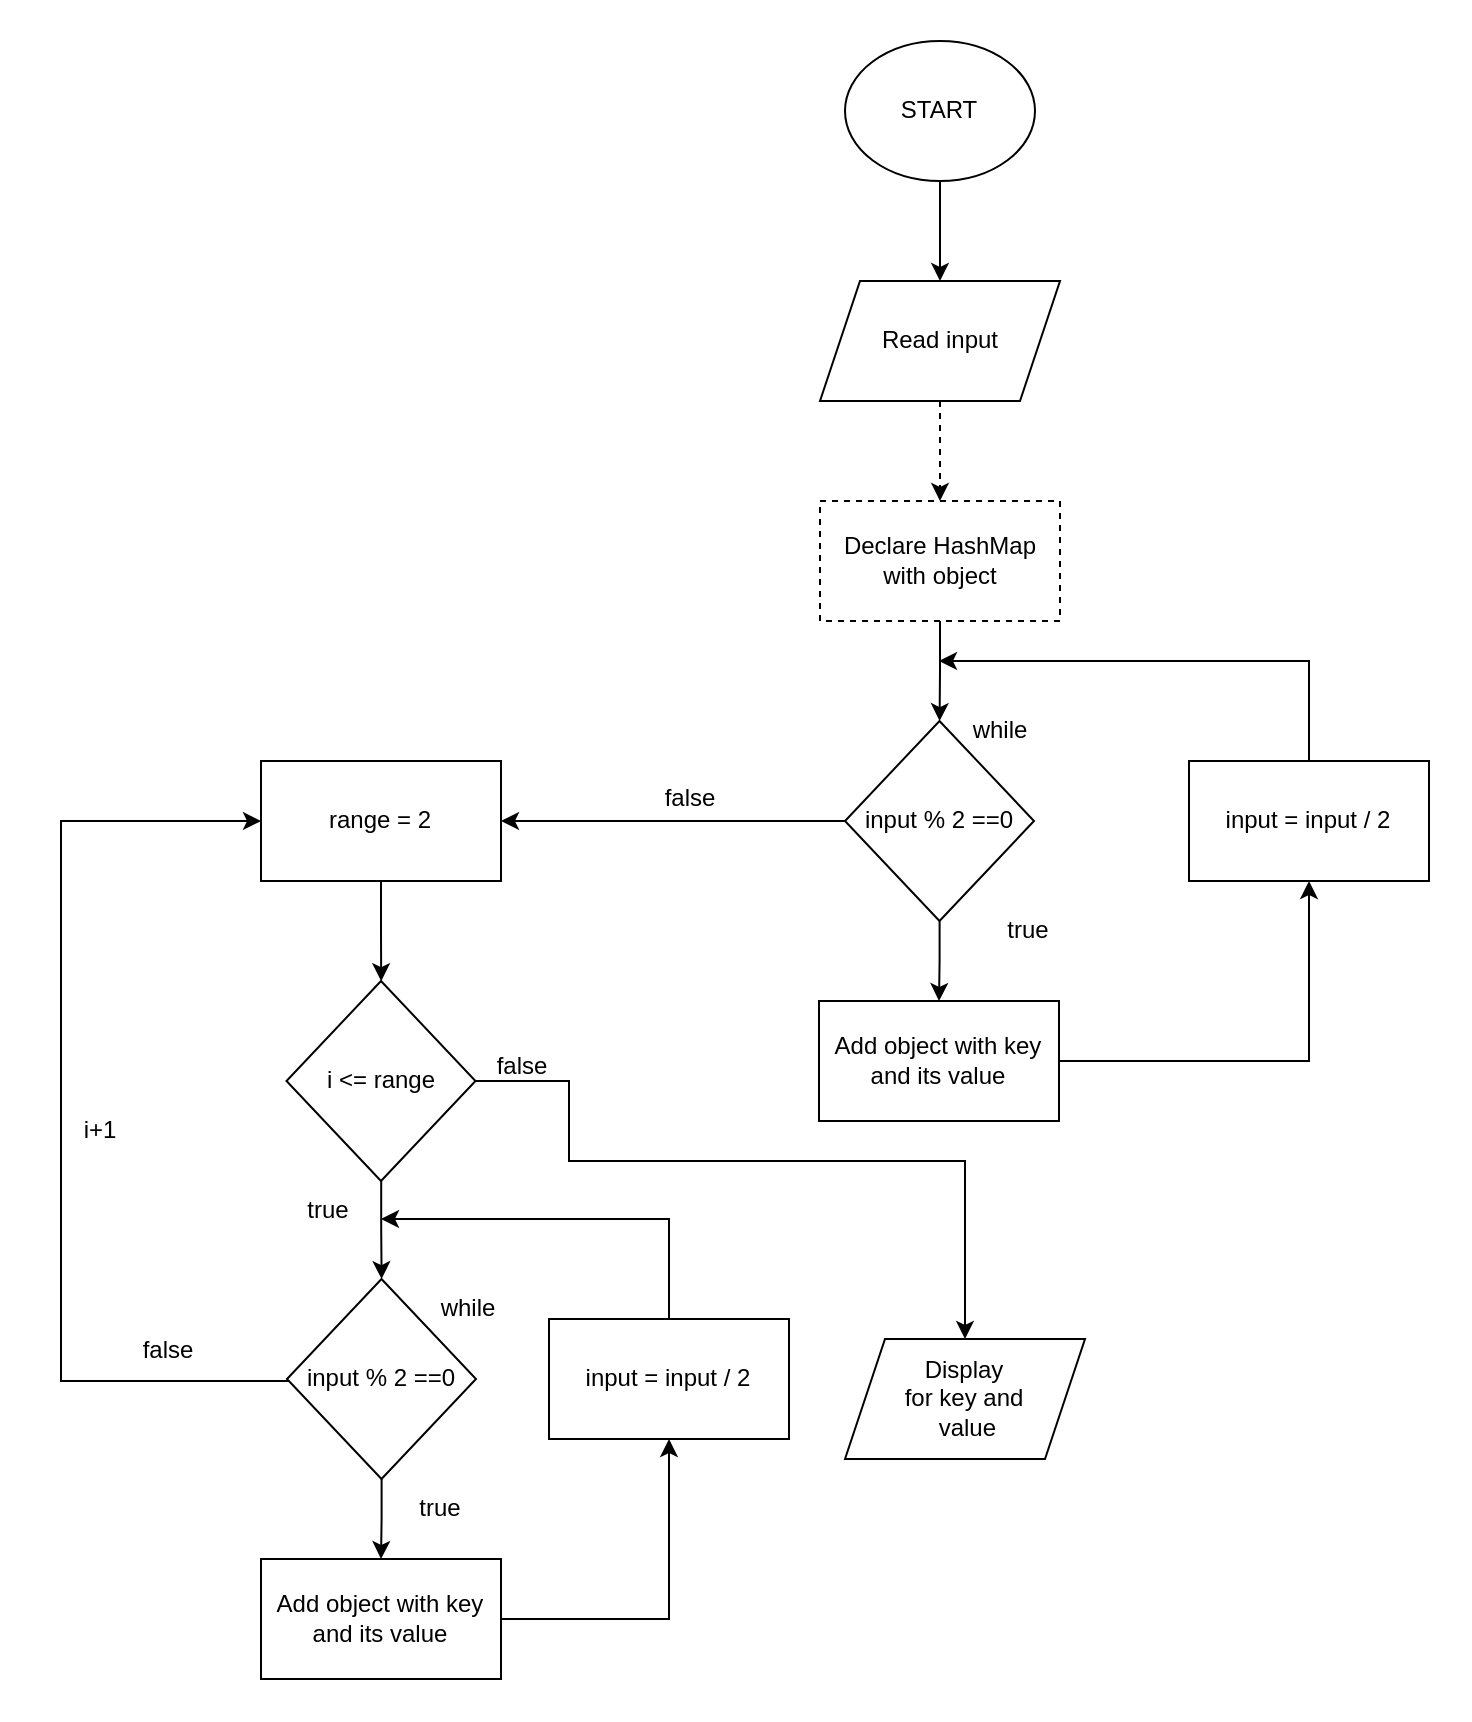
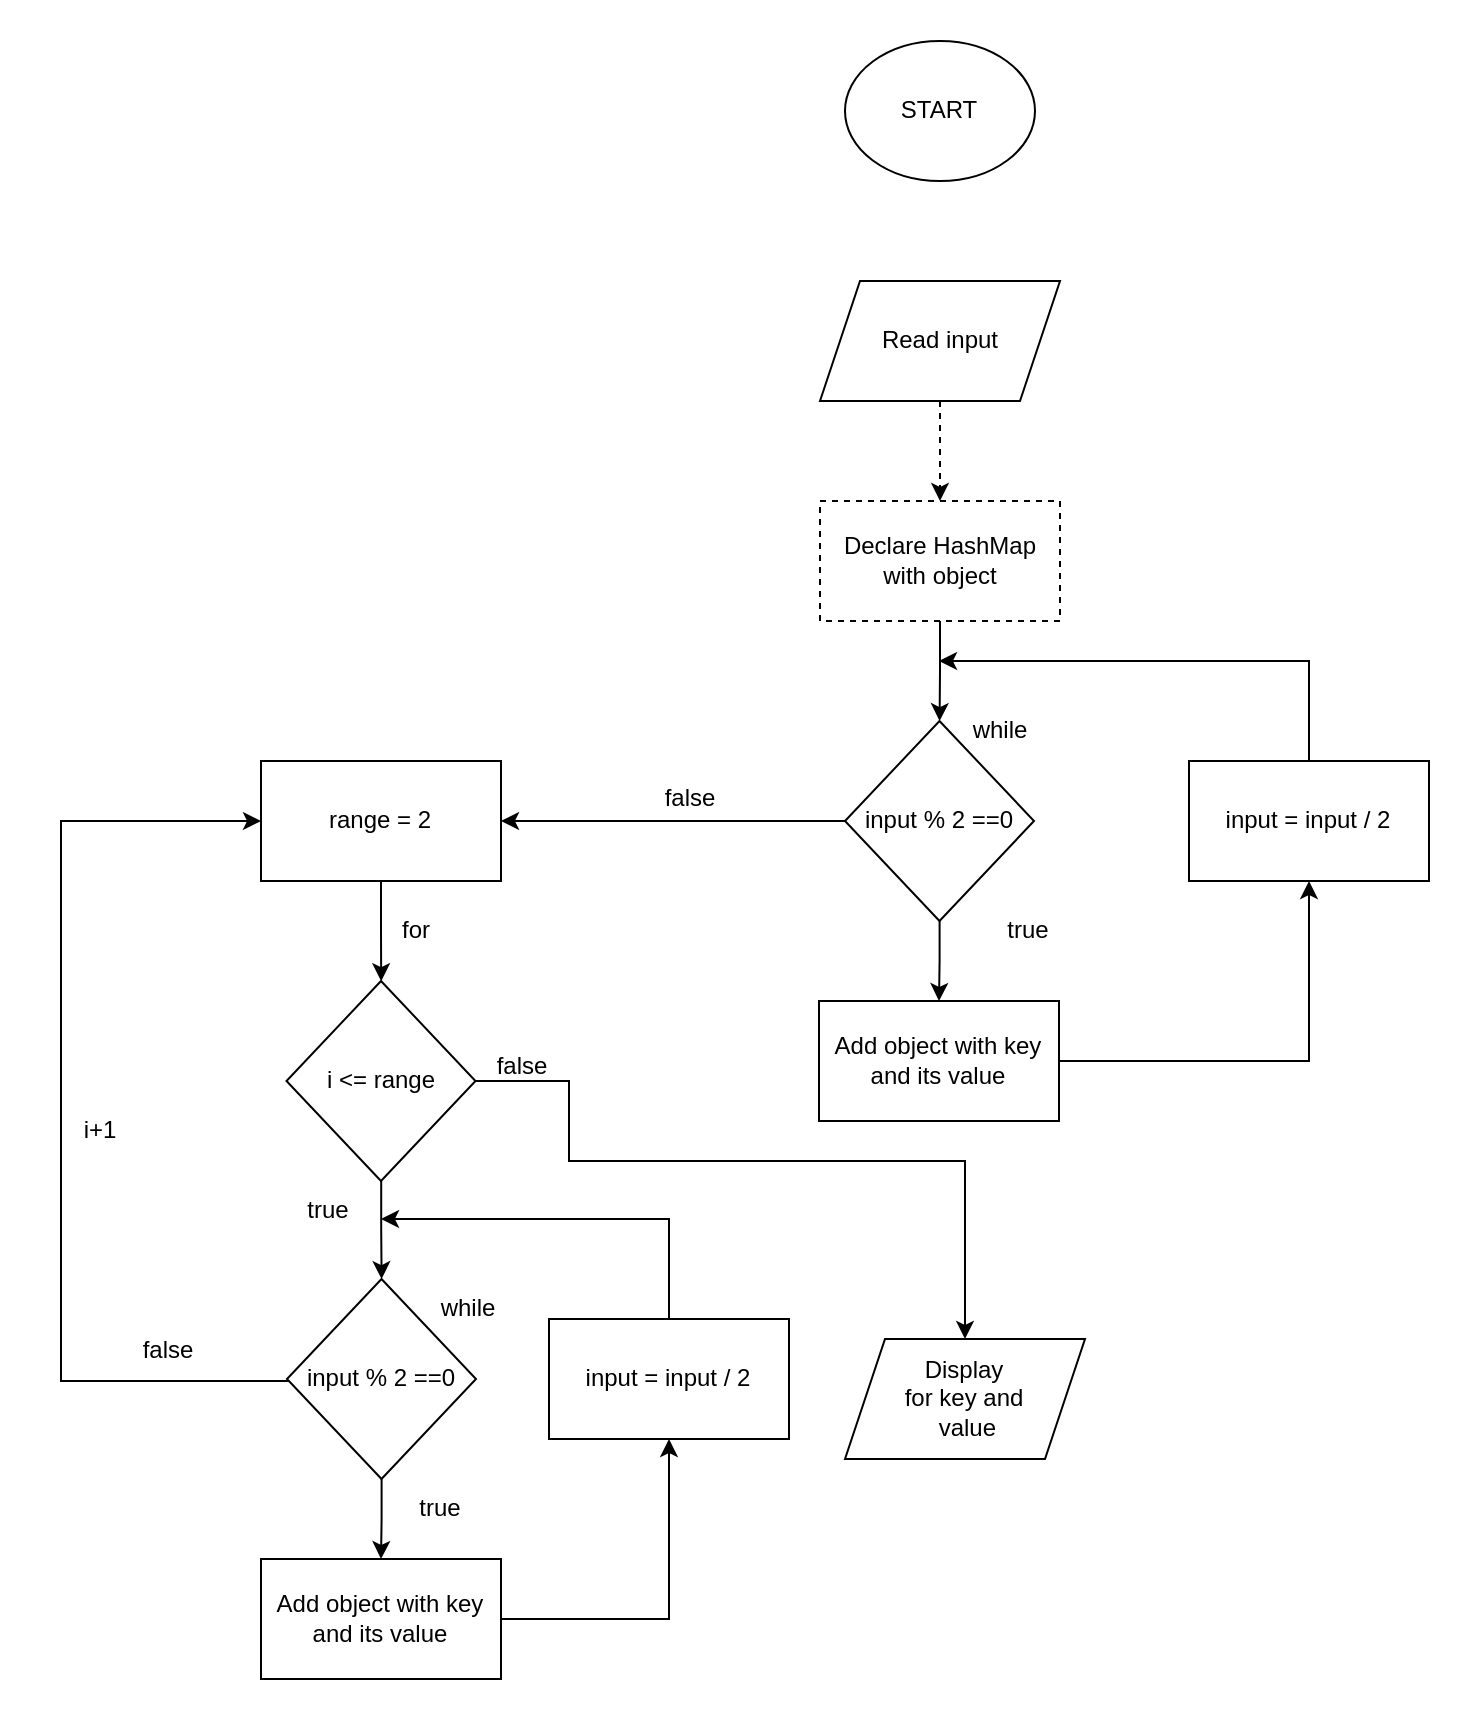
  <mxCell id="0" />
  <mxCell id="1" parent="0" />
- <mxCell id="2" value="" style="edgeStyle=orthogonalEdgeStyle;rounded=0;orthogonalLoop=1;jettySize=auto;html=1;" parent="1" source="3" target="7" edge="1"><mxGeometry relative="1" as="geometry" /></mxCell>
  <mxCell id="3" value="START" style="ellipse;whiteSpace=wrap;html=1;" parent="1" vertex="1"><mxGeometry x="422" y="20" width="95" height="70" as="geometry" /></mxCell>
  <mxCell id="4" value="" style="edgeStyle=orthogonalEdgeStyle;rounded=0;orthogonalLoop=1;jettySize=auto;html=1;" parent="1" source="5" target="10" edge="1"><mxGeometry relative="1" as="geometry" /></mxCell>
  <mxCell id="5" value="Declare HashMap&lt;div&gt;with object&lt;/div&gt;" style="rounded=0;whiteSpace=wrap;html=1;dashed=1;" parent="1" vertex="1"><mxGeometry x="409.5" y="250" width="120" height="60" as="geometry" /></mxCell>
  <mxCell id="6" value="" style="edgeStyle=orthogonalEdgeStyle;rounded=0;orthogonalLoop=1;jettySize=auto;html=1;dashed=1;" parent="1" source="7" target="5" edge="1"><mxGeometry relative="1" as="geometry" /></mxCell>
  <mxCell id="7" value="Read input" style="shape=parallelogram;perimeter=parallelogramPerimeter;whiteSpace=wrap;html=1;fixedSize=1;" parent="1" vertex="1"><mxGeometry x="409.5" y="140" width="120" height="60" as="geometry" /></mxCell>
  <mxCell id="8" value="" style="edgeStyle=orthogonalEdgeStyle;rounded=0;orthogonalLoop=1;jettySize=auto;html=1;" parent="1" source="10" target="13" edge="1"><mxGeometry relative="1" as="geometry" /></mxCell>
  <mxCell id="9" value="" style="edgeStyle=orthogonalEdgeStyle;rounded=0;orthogonalLoop=1;jettySize=auto;html=1;" parent="1" source="10" target="23" edge="1"><mxGeometry relative="1" as="geometry" /></mxCell>
  <mxCell id="10" value="&lt;div&gt;input % 2 ==0&lt;/div&gt;" style="rhombus;whiteSpace=wrap;html=1;" parent="1" vertex="1"><mxGeometry x="422" y="360" width="94.5" height="100" as="geometry" /></mxCell>
  <mxCell id="11" style="edgeStyle=orthogonalEdgeStyle;rounded=0;orthogonalLoop=1;jettySize=auto;html=1;exitX=0.5;exitY=0;exitDx=0;exitDy=0;" parent="1" source="19" edge="1"><mxGeometry relative="1" as="geometry"><mxPoint x="819" y="370" as="sourcePoint" /><mxPoint x="469" y="330" as="targetPoint" /><Array as="points"><mxPoint x="654" y="330" /></Array></mxGeometry></mxCell>
  <mxCell id="12" value="" style="edgeStyle=orthogonalEdgeStyle;rounded=0;orthogonalLoop=1;jettySize=auto;html=1;" parent="1" source="13" target="19" edge="1"><mxGeometry relative="1" as="geometry" /></mxCell>
  <mxCell id="13" value="Add object with key and its value" style="whiteSpace=wrap;html=1;" parent="1" vertex="1"><mxGeometry x="409" y="500" width="120" height="60" as="geometry" /></mxCell>
  <mxCell id="14" value="" style="edgeStyle=orthogonalEdgeStyle;rounded=0;orthogonalLoop=1;jettySize=auto;html=1;" parent="1" source="16" target="27" edge="1"><mxGeometry relative="1" as="geometry" /></mxCell>
  <mxCell id="15" style="edgeStyle=orthogonalEdgeStyle;rounded=0;orthogonalLoop=1;jettySize=auto;html=1;entryX=0.5;entryY=0;entryDx=0;entryDy=0;exitX=1;exitY=0.5;exitDx=0;exitDy=0;" parent="1" source="16" target="37" edge="1"><mxGeometry relative="1" as="geometry"><mxPoint x="264" y="540" as="sourcePoint" /><Array as="points"><mxPoint x="284" y="540" /><mxPoint x="284" y="580" /><mxPoint x="482" y="580" /></Array></mxGeometry></mxCell>
  <mxCell id="16" value="i &amp;lt;= range" style="rhombus;whiteSpace=wrap;html=1;" parent="1" vertex="1"><mxGeometry x="142.75" y="490" width="94.5" height="100" as="geometry" /></mxCell>
  <mxCell id="17" value="true" style="text;strokeColor=none;align=center;fillColor=none;html=1;verticalAlign=middle;whiteSpace=wrap;rounded=0;" parent="1" vertex="1"><mxGeometry x="484" y="450" width="60" height="30" as="geometry" /></mxCell>
  <mxCell id="18" value="false" style="text;strokeColor=none;align=center;fillColor=none;html=1;verticalAlign=middle;whiteSpace=wrap;rounded=0;" parent="1" vertex="1"><mxGeometry x="315" y="384" width="60" height="30" as="geometry" /></mxCell>
  <mxCell id="19" value="input = input / 2" style="whiteSpace=wrap;html=1;" parent="1" vertex="1"><mxGeometry x="594" y="380" width="120" height="60" as="geometry" /></mxCell>
  <mxCell id="20" value="while" style="text;strokeColor=none;align=center;fillColor=none;html=1;verticalAlign=middle;whiteSpace=wrap;rounded=0;" parent="1" vertex="1"><mxGeometry x="469.5" y="350" width="60" height="30" as="geometry" /></mxCell>
+ <mxCell id="21" value="for" style="text;strokeColor=none;align=center;fillColor=none;html=1;verticalAlign=middle;whiteSpace=wrap;rounded=0;" parent="1" vertex="1"><mxGeometry x="177.5" y="450" width="60" height="30" as="geometry" /></mxCell>
  <mxCell id="22" value="" style="edgeStyle=orthogonalEdgeStyle;rounded=0;orthogonalLoop=1;jettySize=auto;html=1;" parent="1" source="23" target="16" edge="1"><mxGeometry relative="1" as="geometry" /></mxCell>
  <mxCell id="23" value="range = 2" style="rounded=0;whiteSpace=wrap;html=1;" parent="1" vertex="1"><mxGeometry x="130" y="380" width="120" height="60" as="geometry" /></mxCell>
  <mxCell id="24" value="while" style="text;strokeColor=none;align=center;fillColor=none;html=1;verticalAlign=middle;whiteSpace=wrap;rounded=0;" parent="1" vertex="1"><mxGeometry x="204" y="639" width="60" height="30" as="geometry" /></mxCell>
  <mxCell id="25" value="" style="edgeStyle=orthogonalEdgeStyle;rounded=0;orthogonalLoop=1;jettySize=auto;html=1;" parent="1" source="27" target="28" edge="1"><mxGeometry relative="1" as="geometry" /></mxCell>
  <mxCell id="26" style="edgeStyle=orthogonalEdgeStyle;rounded=0;orthogonalLoop=1;jettySize=auto;html=1;entryX=0;entryY=0.5;entryDx=0;entryDy=0;" parent="1" source="27" target="23" edge="1"><mxGeometry relative="1" as="geometry"><mxPoint x="20" y="410" as="targetPoint" /><Array as="points"><mxPoint x="30" y="690" /><mxPoint x="30" y="410" /></Array></mxGeometry></mxCell>
  <mxCell id="27" value="&lt;div&gt;input % 2 ==0&lt;/div&gt;" style="rhombus;whiteSpace=wrap;html=1;" parent="1" vertex="1"><mxGeometry x="143" y="639" width="94.5" height="100" as="geometry" /></mxCell>
  <mxCell id="28" value="Add object with key and its value" style="whiteSpace=wrap;html=1;" parent="1" vertex="1"><mxGeometry x="130" y="779" width="120" height="60" as="geometry" /></mxCell>
  <mxCell id="29" value="input = input / 2" style="whiteSpace=wrap;html=1;" parent="1" vertex="1"><mxGeometry x="274" y="659" width="120" height="60" as="geometry" /></mxCell>
  <mxCell id="30" value="" style="edgeStyle=orthogonalEdgeStyle;rounded=0;orthogonalLoop=1;jettySize=auto;html=1;" parent="1" source="28" target="29" edge="1"><mxGeometry relative="1" as="geometry" /></mxCell>
  <mxCell id="31" style="edgeStyle=orthogonalEdgeStyle;rounded=0;orthogonalLoop=1;jettySize=auto;html=1;exitX=0.5;exitY=0;exitDx=0;exitDy=0;" parent="1" source="29" edge="1"><mxGeometry relative="1" as="geometry"><mxPoint x="540" y="649" as="sourcePoint" /><mxPoint x="190" y="609" as="targetPoint" /><Array as="points"><mxPoint x="334" y="609" /></Array></mxGeometry></mxCell>
  <mxCell id="32" value="true" style="text;strokeColor=none;align=center;fillColor=none;html=1;verticalAlign=middle;whiteSpace=wrap;rounded=0;" parent="1" vertex="1"><mxGeometry x="190" y="739" width="60" height="30" as="geometry" /></mxCell>
  <mxCell id="33" value="false" style="text;strokeColor=none;align=center;fillColor=none;html=1;verticalAlign=middle;whiteSpace=wrap;rounded=0;" parent="1" vertex="1"><mxGeometry x="54" y="660" width="60" height="30" as="geometry" /></mxCell>
  <mxCell id="34" value="i+1" style="text;strokeColor=none;align=center;fillColor=none;html=1;verticalAlign=middle;whiteSpace=wrap;rounded=0;" parent="1" vertex="1"><mxGeometry x="20" y="550" width="60" height="30" as="geometry" /></mxCell>
  <mxCell id="35" value="true" style="text;strokeColor=none;align=center;fillColor=none;html=1;verticalAlign=middle;whiteSpace=wrap;rounded=0;" parent="1" vertex="1"><mxGeometry x="134" y="590" width="60" height="30" as="geometry" /></mxCell>
  <mxCell id="36" value="false" style="text;strokeColor=none;align=center;fillColor=none;html=1;verticalAlign=middle;whiteSpace=wrap;rounded=0;" parent="1" vertex="1"><mxGeometry x="231" y="518" width="60" height="30" as="geometry" /></mxCell>
  <mxCell id="37" value="Display&lt;div&gt;for key and&lt;br&gt;&amp;nbsp;value&lt;/div&gt;" style="shape=parallelogram;perimeter=parallelogramPerimeter;whiteSpace=wrap;html=1;fixedSize=1;" parent="1" vertex="1"><mxGeometry x="422" y="669" width="120" height="60" as="geometry" /></mxCell>
